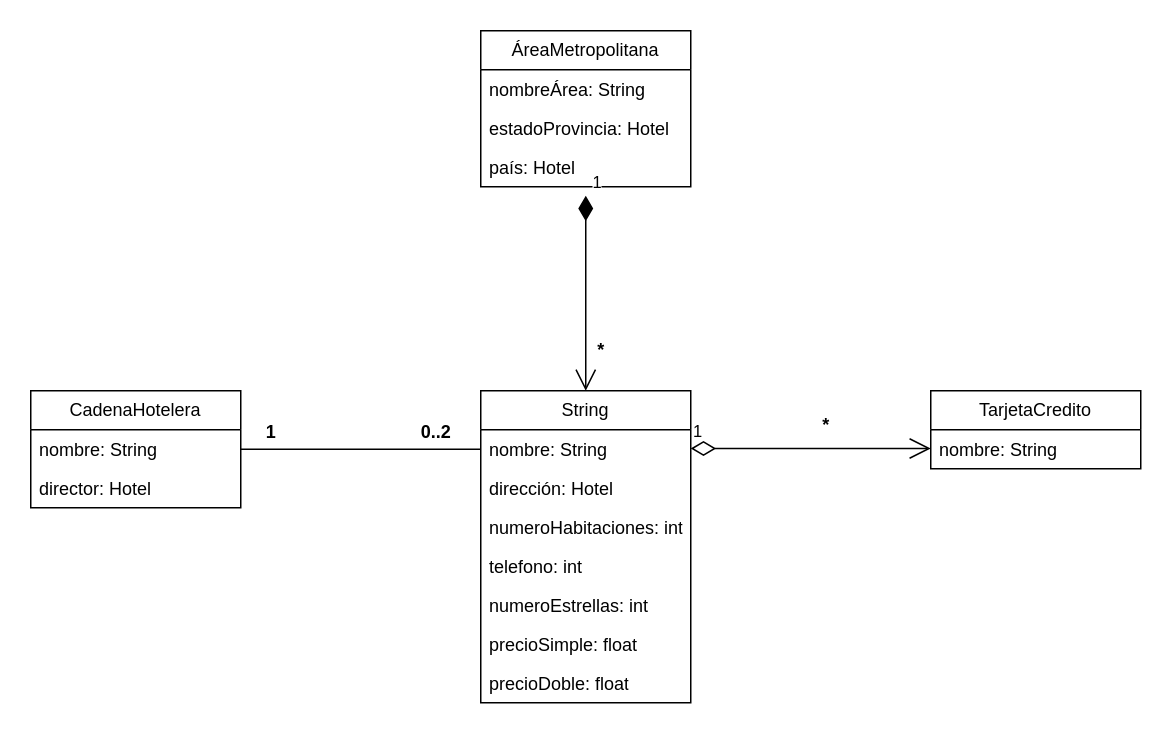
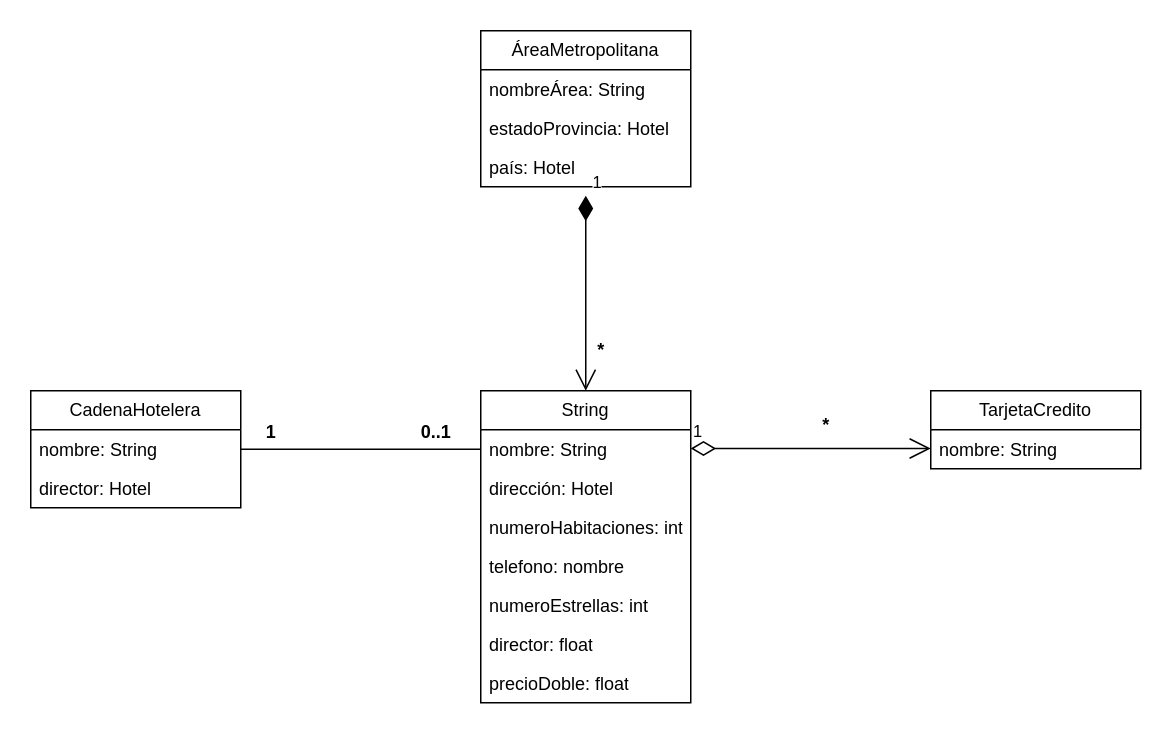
  <mxCell id="0" />
  <mxCell id="1" parent="0" />
  <mxCell id="2" value="ÁreaMetropolitana" style="swimlane;fontStyle=0;childLayout=stackLayout;horizontal=1;startSize=26;fillColor=none;horizontalStack=0;resizeParent=1;resizeParentMax=0;resizeLast=0;collapsible=1;marginBottom=0;whiteSpace=wrap;html=1;" vertex="1" parent="1"><mxGeometry x="320" y="20" width="140" height="104" as="geometry" /></mxCell>
  <mxCell id="3" value="nombreÁrea: String" style="text;strokeColor=none;fillColor=none;align=left;verticalAlign=top;spacingLeft=4;spacingRight=4;overflow=hidden;rotatable=0;points=[[0,0.5],[1,0.5]];portConstraint=eastwest;whiteSpace=wrap;html=1;" vertex="1" parent="2"><mxGeometry y="26" width="140" height="26" as="geometry" /></mxCell>
  <mxCell id="4" value="estadoProvincia: Hotel" style="text;strokeColor=none;fillColor=none;align=left;verticalAlign=top;spacingLeft=4;spacingRight=4;overflow=hidden;rotatable=0;points=[[0,0.5],[1,0.5]];portConstraint=eastwest;whiteSpace=wrap;html=1;" vertex="1" parent="2"><mxGeometry y="52" width="140" height="26" as="geometry" /></mxCell>
  <mxCell id="5" value="&lt;div&gt;país: Hotel&lt;/div&gt;&lt;div&gt;&lt;br&gt;&lt;/div&gt;" style="text;strokeColor=none;fillColor=none;align=left;verticalAlign=top;spacingLeft=4;spacingRight=4;overflow=hidden;rotatable=0;points=[[0,0.5],[1,0.5]];portConstraint=eastwest;whiteSpace=wrap;html=1;" vertex="1" parent="2"><mxGeometry y="78" width="140" height="26" as="geometry" /></mxCell>
  <mxCell id="6" value="CadenaHotelera" style="swimlane;fontStyle=0;childLayout=stackLayout;horizontal=1;startSize=26;fillColor=none;horizontalStack=0;resizeParent=1;resizeParentMax=0;resizeLast=0;collapsible=1;marginBottom=0;whiteSpace=wrap;html=1;" vertex="1" parent="1"><mxGeometry x="20" y="260" width="140" height="78" as="geometry" /></mxCell>
  <mxCell id="7" value="nombre: String" style="text;strokeColor=none;fillColor=none;align=left;verticalAlign=top;spacingLeft=4;spacingRight=4;overflow=hidden;rotatable=0;points=[[0,0.5],[1,0.5]];portConstraint=eastwest;whiteSpace=wrap;html=1;" vertex="1" parent="6"><mxGeometry y="26" width="140" height="26" as="geometry" /></mxCell>
  <mxCell id="8" value="director: Hotel" style="text;strokeColor=none;fillColor=none;align=left;verticalAlign=top;spacingLeft=4;spacingRight=4;overflow=hidden;rotatable=0;points=[[0,0.5],[1,0.5]];portConstraint=eastwest;whiteSpace=wrap;html=1;" vertex="1" parent="6"><mxGeometry y="52" width="140" height="26" as="geometry" /></mxCell>
  <mxCell id="9" value="TarjetaCredito" style="swimlane;fontStyle=0;childLayout=stackLayout;horizontal=1;startSize=26;fillColor=none;horizontalStack=0;resizeParent=1;resizeParentMax=0;resizeLast=0;collapsible=1;marginBottom=0;whiteSpace=wrap;html=1;" vertex="1" parent="1"><mxGeometry x="620" y="260" width="140" height="52" as="geometry" /></mxCell>
  <mxCell id="10" value="nombre: String" style="text;strokeColor=none;fillColor=none;align=left;verticalAlign=top;spacingLeft=4;spacingRight=4;overflow=hidden;rotatable=0;points=[[0,0.5],[1,0.5]];portConstraint=eastwest;whiteSpace=wrap;html=1;" vertex="1" parent="9"><mxGeometry y="26" width="140" height="26" as="geometry" /></mxCell>
  <mxCell id="11" value="1" style="endArrow=open;html=1;endSize=12;startArrow=diamondThin;startSize=14;startFill=1;edgeStyle=orthogonalEdgeStyle;align=left;verticalAlign=bottom;rounded=0;entryX=0.5;entryY=0;entryDx=0;entryDy=0;" edge="1" parent="1" target="12"><mxGeometry x="-1" y="3" relative="1" as="geometry"><mxPoint x="390" y="130" as="sourcePoint" /><mxPoint x="560" y="50" as="targetPoint" /><Array as="points"><mxPoint x="390" y="160" /></Array></mxGeometry></mxCell>
  <mxCell id="12" value="String" style="swimlane;fontStyle=0;childLayout=stackLayout;horizontal=1;startSize=26;fillColor=none;horizontalStack=0;resizeParent=1;resizeParentMax=0;resizeLast=0;collapsible=1;marginBottom=0;whiteSpace=wrap;html=1;" vertex="1" parent="1"><mxGeometry x="320" y="260" width="140" height="208" as="geometry"><mxRectangle x="130" y="300" width="70" height="30" as="alternateBounds" /></mxGeometry></mxCell>
  <mxCell id="13" value="&lt;div&gt;nombre: String&lt;/div&gt;&lt;div&gt;&lt;br&gt;&lt;/div&gt;" style="text;strokeColor=none;fillColor=none;align=left;verticalAlign=top;spacingLeft=4;spacingRight=4;overflow=hidden;rotatable=0;points=[[0,0.5],[1,0.5]];portConstraint=eastwest;whiteSpace=wrap;html=1;" vertex="1" parent="12"><mxGeometry y="26" width="140" height="26" as="geometry" /></mxCell>
  <mxCell id="14" value="dirección: Hotel" style="text;strokeColor=none;fillColor=none;align=left;verticalAlign=top;spacingLeft=4;spacingRight=4;overflow=hidden;rotatable=0;points=[[0,0.5],[1,0.5]];portConstraint=eastwest;whiteSpace=wrap;html=1;" vertex="1" parent="12"><mxGeometry y="52" width="140" height="26" as="geometry" /></mxCell>
  <mxCell id="15" value="&lt;div&gt;numeroHabitaciones: int&lt;/div&gt;" style="text;strokeColor=none;fillColor=none;align=left;verticalAlign=top;spacingLeft=4;spacingRight=4;overflow=hidden;rotatable=0;points=[[0,0.5],[1,0.5]];portConstraint=eastwest;whiteSpace=wrap;html=1;" vertex="1" parent="12"><mxGeometry y="78" width="140" height="26" as="geometry" /></mxCell>
- <mxCell id="16" value="&lt;div&gt;telefono: int&lt;/div&gt;" style="text;strokeColor=none;fillColor=none;align=left;verticalAlign=top;spacingLeft=4;spacingRight=4;overflow=hidden;rotatable=0;points=[[0,0.5],[1,0.5]];portConstraint=eastwest;whiteSpace=wrap;html=1;" vertex="1" parent="12"><mxGeometry y="104" width="140" height="26" as="geometry" /></mxCell>
+ <mxCell id="16" value="&lt;div&gt;telefono: nombre&lt;/div&gt;" style="text;strokeColor=none;fillColor=none;align=left;verticalAlign=top;spacingLeft=4;spacingRight=4;overflow=hidden;rotatable=0;points=[[0,0.5],[1,0.5]];portConstraint=eastwest;whiteSpace=wrap;html=1;" vertex="1" parent="12"><mxGeometry y="104" width="140" height="26" as="geometry" /></mxCell>
  <mxCell id="17" value="&lt;div&gt;numeroEstrellas: int&lt;/div&gt;&lt;div&gt;&lt;br&gt;&lt;/div&gt;" style="text;strokeColor=none;fillColor=none;align=left;verticalAlign=top;spacingLeft=4;spacingRight=4;overflow=hidden;rotatable=0;points=[[0,0.5],[1,0.5]];portConstraint=eastwest;whiteSpace=wrap;html=1;" vertex="1" parent="12"><mxGeometry y="130" width="140" height="26" as="geometry" /></mxCell>
- <mxCell id="18" value="&lt;div&gt;precioSimple: float&lt;/div&gt;&lt;div&gt;&lt;br&gt;&lt;/div&gt;" style="text;strokeColor=none;fillColor=none;align=left;verticalAlign=top;spacingLeft=4;spacingRight=4;overflow=hidden;rotatable=0;points=[[0,0.5],[1,0.5]];portConstraint=eastwest;whiteSpace=wrap;html=1;" vertex="1" parent="12"><mxGeometry y="156" width="140" height="26" as="geometry" /></mxCell>
+ <mxCell id="18" value="&lt;div&gt;director: float&lt;/div&gt;&lt;div&gt;&lt;br&gt;&lt;/div&gt;" style="text;strokeColor=none;fillColor=none;align=left;verticalAlign=top;spacingLeft=4;spacingRight=4;overflow=hidden;rotatable=0;points=[[0,0.5],[1,0.5]];portConstraint=eastwest;whiteSpace=wrap;html=1;" vertex="1" parent="12"><mxGeometry y="156" width="140" height="26" as="geometry" /></mxCell>
  <mxCell id="19" value="&lt;div&gt;&lt;div&gt;precioDoble: float&lt;/div&gt;&lt;div&gt;&lt;br&gt;&lt;/div&gt;&lt;/div&gt;" style="text;strokeColor=none;fillColor=none;align=left;verticalAlign=top;spacingLeft=4;spacingRight=4;overflow=hidden;rotatable=0;points=[[0,0.5],[1,0.5]];portConstraint=eastwest;whiteSpace=wrap;html=1;" vertex="1" parent="12"><mxGeometry y="182" width="140" height="26" as="geometry" /></mxCell>
  <mxCell id="20" value="*" style="text;align=center;fontStyle=1;verticalAlign=middle;spacingLeft=3;spacingRight=3;strokeColor=none;rotatable=0;points=[[0,0.5],[1,0.5]];portConstraint=eastwest;html=1;" vertex="1" parent="1"><mxGeometry x="360" y="220" width="80" height="26" as="geometry" /></mxCell>
  <mxCell id="21" value="" style="endArrow=none;html=1;rounded=0;entryX=0;entryY=0.5;entryDx=0;entryDy=0;exitX=1;exitY=0.5;exitDx=0;exitDy=0;" edge="1" parent="1" source="7" target="13"><mxGeometry width="50" height="50" relative="1" as="geometry"><mxPoint x="180" y="410" as="sourcePoint" /><mxPoint x="230" y="360" as="targetPoint" /></mxGeometry></mxCell>
- <mxCell id="22" value="0..2" style="text;align=center;fontStyle=1;verticalAlign=middle;spacingLeft=3;spacingRight=3;strokeColor=none;rotatable=0;points=[[0,0.5],[1,0.5]];portConstraint=eastwest;html=1;" vertex="1" parent="1"><mxGeometry x="250" y="270" width="80" height="36" as="geometry" /></mxCell>
+ <mxCell id="22" value="0..1" style="text;align=center;fontStyle=1;verticalAlign=middle;spacingLeft=3;spacingRight=3;strokeColor=none;rotatable=0;points=[[0,0.5],[1,0.5]];portConstraint=eastwest;html=1;" vertex="1" parent="1"><mxGeometry x="250" y="270" width="80" height="36" as="geometry" /></mxCell>
  <mxCell id="23" value="1" style="text;align=center;fontStyle=1;verticalAlign=middle;spacingLeft=3;spacingRight=3;strokeColor=none;rotatable=0;points=[[0,0.5],[1,0.5]];portConstraint=eastwest;html=1;" vertex="1" parent="1"><mxGeometry x="140" y="275" width="80" height="26" as="geometry" /></mxCell>
  <mxCell id="24" value="1" style="endArrow=open;html=1;endSize=12;startArrow=diamondThin;startSize=14;startFill=0;edgeStyle=orthogonalEdgeStyle;align=left;verticalAlign=bottom;rounded=0;" edge="1" parent="1"><mxGeometry x="-1" y="3" relative="1" as="geometry"><mxPoint x="460" y="298.5" as="sourcePoint" /><mxPoint x="620" y="298.5" as="targetPoint" /></mxGeometry></mxCell>
  <mxCell id="25" value="*" style="text;align=center;fontStyle=1;verticalAlign=middle;spacingLeft=3;spacingRight=3;strokeColor=none;rotatable=0;points=[[0,0.5],[1,0.5]];portConstraint=eastwest;html=1;" vertex="1" parent="1"><mxGeometry x="510" y="270" width="80" height="26" as="geometry" /></mxCell>
